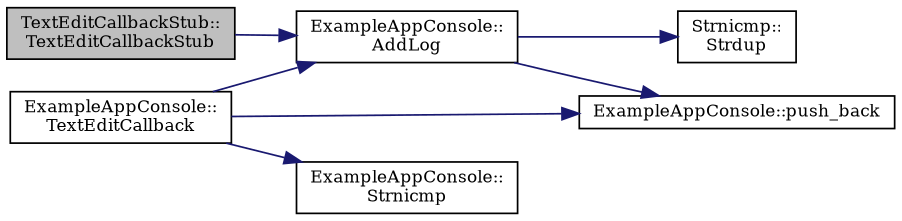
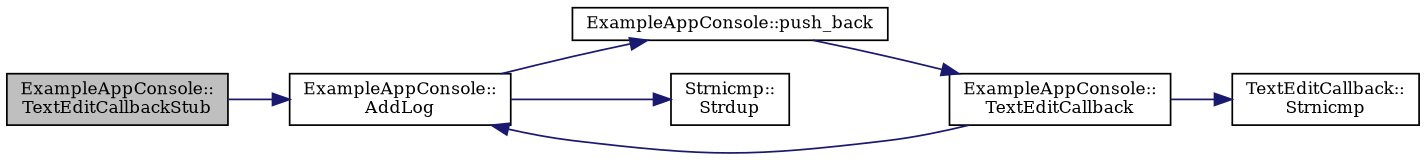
  digraph {
    fontname="DejaVu Serif"
    rankdir=LR
    node [color=black fillcolor=white fontname="DejaVu Serif" fontsize=10 shape=record style=filled]
    edge [color=midnightblue fontname="DejaVu Serif" fontsize=10 labelfontname=Helvetica labelfontsize=10 style=solid]
-   n1 [fillcolor=grey75 fontcolor=black height=0.2 label="TextEditCallbackStub::\lTextEditCallbackStub" width=0.4]
+   n1 [fillcolor=grey75 fontcolor=black height=0.2 label="ExampleAppConsole::\lTextEditCallbackStub" width=0.4]
    n2 [height=0.2 label="ExampleAppConsole::\lAddLog" width=0.4]
    n3 [height=0.2 label="ExampleAppConsole::\lTextEditCallback" width=0.4]
    n4 [height=0.2 label="ExampleAppConsole::push_back" width=0.4]
-   n5 [height=0.2 label="ExampleAppConsole::\lStrnicmp" width=0.4]
+   n5 [height=0.2 label="TextEditCallback::\lStrnicmp" width=0.4]
    n6 [height=0.2 label="Strnicmp::\lStrdup" width=0.4]
    n1 -> n2
    n2 -> n4
    n2 -> n6
    n3 -> n2
-   n3 -> n4
+   n4 -> n3
    n3 -> n5
  }
